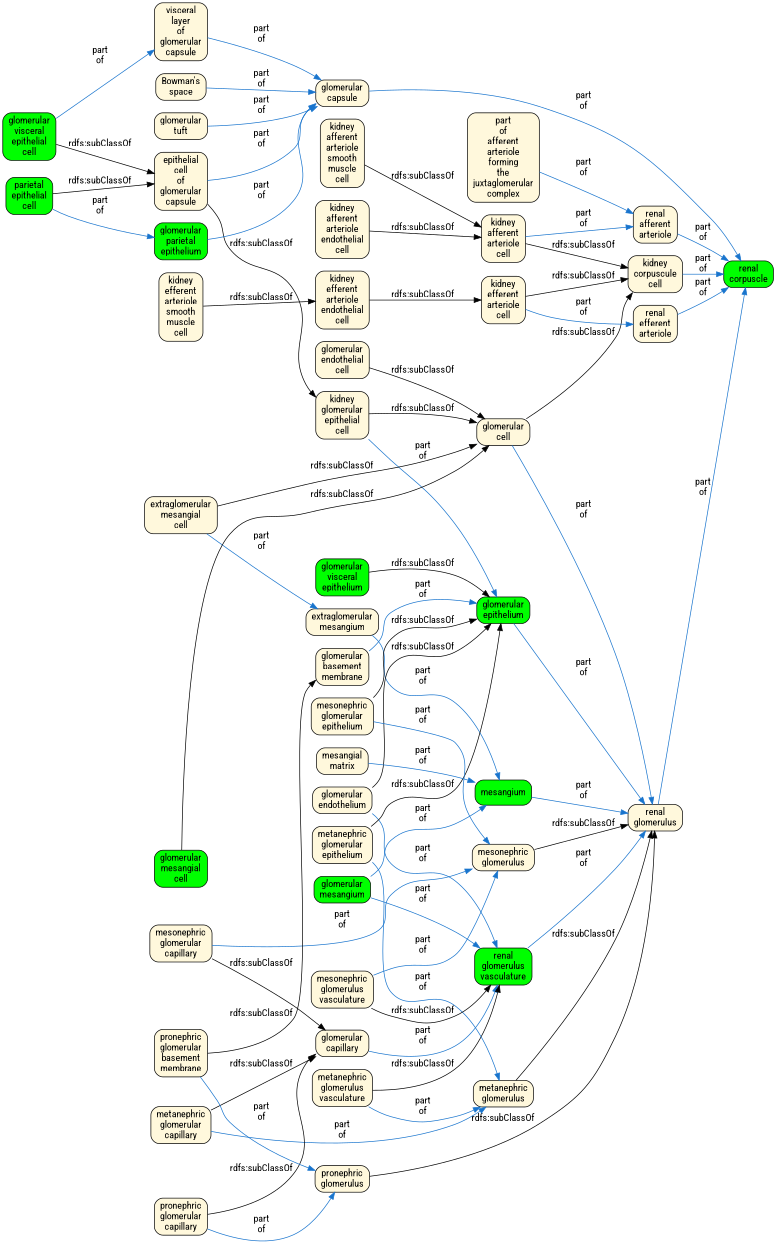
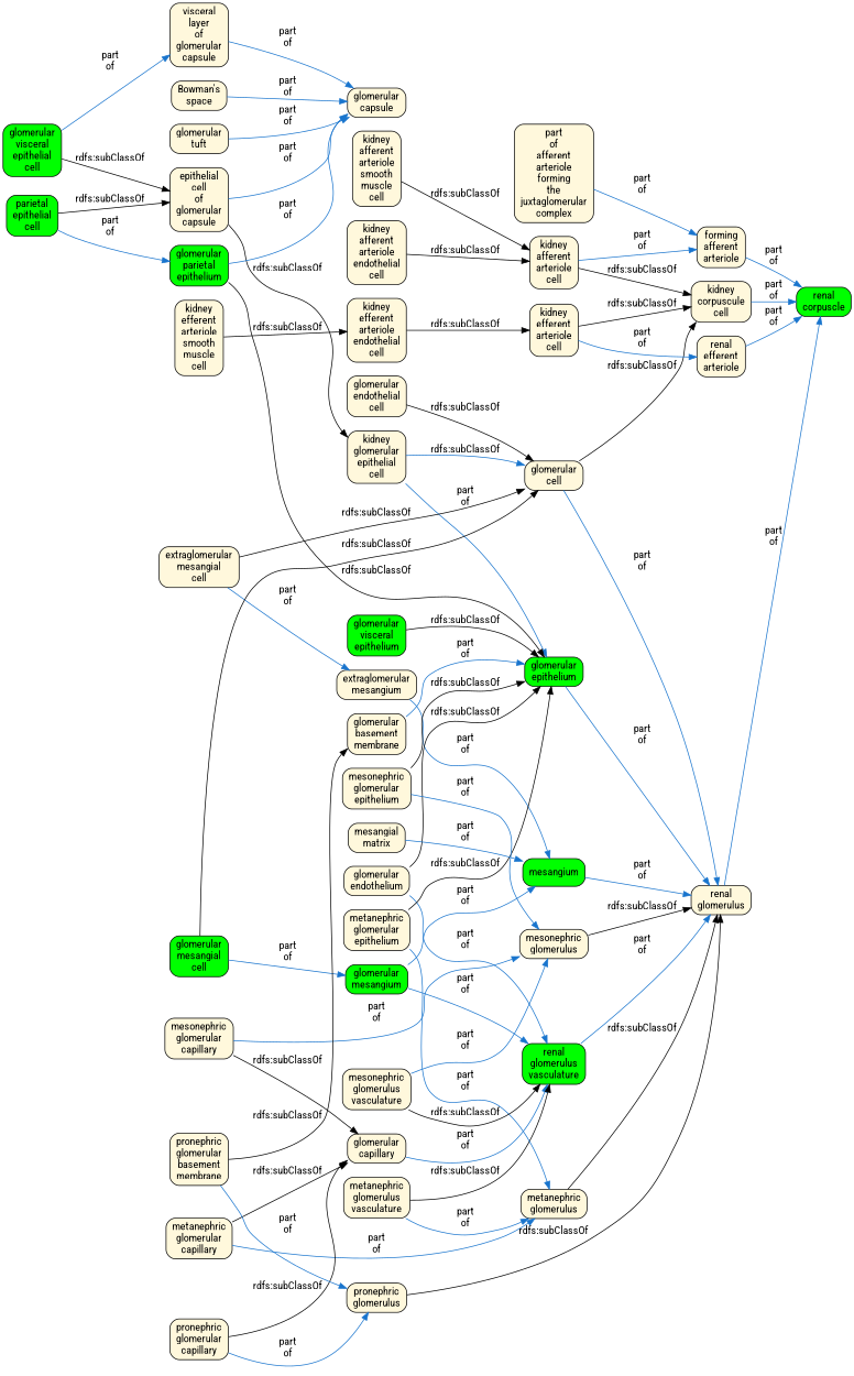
  digraph {
    fontname="Roboto Condensed"
    rankdir=LR
    node [fillcolor=cornsilk font=helvetica fontname="Roboto Condensed" shape=box style="filled,rounded"]
    edge [fontname="Roboto Condensed" color=dodgerblue3]
    n1 [fillcolor=green label="glomerular\nvisceral\nepithelial\ncell"]
    n2 [label="epithelial\ncell\nof\nglomerular\ncapsule"]
    n3 [label="visceral\nlayer\nof\nglomerular\ncapsule"]
    n4 [label="kidney\nglomerular\nepithelial\ncell"]
    n5 [label="glomerular\ncapsule"]
    n6 [label="extraglomerular\nmesangial\ncell"]
    n7 [label="glomerular\ncell"]
    n8 [label="extraglomerular\nmesangium"]
    n9 [label="kidney\ncorpuscule\ncell"]
    n10 [label="renal\nglomerulus"]
    n11 [fillcolor=green label=mesangium]
    n12 [label="glomerular\nendothelial\ncell"]
    n13 [fillcolor=green label="glomerular\nepithelium"]
    n14 [fillcolor=green label="renal\ncorpuscle"]
    n15 [fillcolor=green label="parietal\nepithelial\ncell"]
    n16 [fillcolor=green label="glomerular\nparietal\nepithelium"]
    n17 [fillcolor=green label="glomerular\nmesangial\ncell"]
    n18 [fillcolor=green label="glomerular\nmesangium"]
    n19 [fillcolor=green label="renal\nglomerulus\nvasculature"]
    n20 [label="kidney\nafferent\narteriole\ncell"]
-   n21 [label="renal\nafferent\narteriole"]
+   n21 [label="forming\nafferent\narteriole"]
    n22 [label="kidney\nefferent\narteriole\ncell"]
    n23 [label="renal\nefferent\narteriole"]
    n24 [label="kidney\nafferent\narteriole\nendothelial\ncell"]
    n25 [label="kidney\nafferent\narteriole\nsmooth\nmuscle\ncell"]
    n26 [label="kidney\nefferent\narteriole\nendothelial\ncell"]
    n27 [label="kidney\nefferent\narteriole\nsmooth\nmuscle\ncell"]
    n28 [label="Bowman's\nspace"]
    n29 [label="glomerular\nendothelium"]
    n30 [label="glomerular\ncapillary"]
    n31 [label="metanephric\nglomerulus"]
    n32 [label="pronephric\nglomerulus"]
    n33 [label="metanephric\nglomerulus\nvasculature"]
    n34 [label="metanephric\nglomerular\nepithelium"]
    n35 [label="metanephric\nglomerular\ncapillary"]
    n36 [label="mesonephric\nglomerulus"]
    n37 [label="mesonephric\nglomerulus\nvasculature"]
    n38 [label="mesonephric\nglomerular\nepithelium"]
    n39 [label="glomerular\ntuft"]
    n40 [label="glomerular\nbasement\nmembrane"]
    n41 [label="mesonephric\nglomerular\ncapillary"]
    n42 [label="part\nof\nafferent\narteriole\nforming\nthe\njuxtaglomerular\ncomplex"]
    n43 [fillcolor=green label="glomerular\nvisceral\nepithelium"]
    n44 [label="pronephric\nglomerular\ncapillary"]
    n45 [label="pronephric\nglomerular\nbasement\nmembrane"]
    n46 [label="mesangial\nmatrix"]
    n1 -> n2 [label="rdfs:subClassOf" color=""]
    n1 -> n3 [label="part\nof"]
    n2 -> n4 [label="rdfs:subClassOf" color=""]
    n2 -> n5 [label="part\nof"]
    n3 -> n5 [label="part\nof"]
-   n4 -> n7 [label="rdfs:subClassOf" color=""]
+   n4 -> n7 [label="rdfs:subClassOf"]
    n4 -> n13 [label="part\nof"]
-   n5 -> n14 [label="part\nof"]
    n6 -> n7 [label="rdfs:subClassOf" color=""]
    n6 -> n8 [label="part\nof"]
    n7 -> n9 [label="rdfs:subClassOf" color=""]
    n7 -> n10 [label="part\nof"]
    n8 -> n11 [label="part\nof"]
    n9 -> n14 [label="part\nof"]
    n10 -> n14 [label="part\nof"]
    n11 -> n10 [label="part\nof"]
    n12 -> n7 [label="rdfs:subClassOf" color=""]
    n13 -> n10 [label="part\nof"]
    n15 -> n2 [label="rdfs:subClassOf" color=""]
    n15 -> n16 [label="part\nof"]
    n16 -> n5 [label="part\nof"]
+   n16 -> n13 [label="rdfs:subClassOf" color=""]
    n17 -> n7 [label="rdfs:subClassOf" color=""]
+   n17 -> n18 [label="part\nof"]
    n18 -> n11 [label="part\nof"]
    n18 -> n19 [label="part\nof"]
    n19 -> n10 [label="part\nof"]
    n20 -> n9 [label="rdfs:subClassOf" color=""]
    n20 -> n21 [label="part\nof"]
    n21 -> n14 [label="part\nof"]
    n22 -> n9 [label="rdfs:subClassOf" color=""]
    n22 -> n23 [label="part\nof"]
    n23 -> n14 [label="part\nof"]
    n24 -> n20 [label="rdfs:subClassOf" color=""]
    n25 -> n20 [label="rdfs:subClassOf" color=""]
    n26 -> n22 [label="rdfs:subClassOf" color=""]
    n27 -> n26 [label="rdfs:subClassOf" color=""]
    n28 -> n5 [label="part\nof"]
    n29 -> n13 [label="rdfs:subClassOf" color=""]
    n29 -> n19 [label="part\nof"]
    n30 -> n19 [label="part\nof"]
    n31 -> n10 [label="rdfs:subClassOf" color=""]
    n32 -> n10 [label="rdfs:subClassOf" color=""]
    n33 -> n19 [label="rdfs:subClassOf" color=""]
    n33 -> n31 [label="part\nof"]
    n34 -> n13 [label="rdfs:subClassOf" color=""]
    n34 -> n31 [label="part\nof"]
    n35 -> n30 [label="rdfs:subClassOf" color=""]
    n35 -> n31 [label="part\nof"]
    n36 -> n10 [label="rdfs:subClassOf" color=""]
    n37 -> n19 [label="rdfs:subClassOf" color=""]
    n37 -> n36 [label="part\nof"]
    n38 -> n13 [label="rdfs:subClassOf" color=""]
    n38 -> n36 [label="part\nof"]
    n39 -> n5 [label="part\nof"]
    n40 -> n13 [label="part\nof"]
    n41 -> n30 [label="rdfs:subClassOf" color=""]
    n41 -> n36 [label="part\nof"]
    n42 -> n21 [label="part\nof"]
    n43 -> n13 [label="rdfs:subClassOf" color=""]
    n44 -> n30 [label="rdfs:subClassOf" color=""]
    n44 -> n32 [label="part\nof"]
    n45 -> n32 [label="part\nof"]
    n45 -> n40 [label="rdfs:subClassOf" color=""]
    n46 -> n11 [label="part\nof"]
  }
